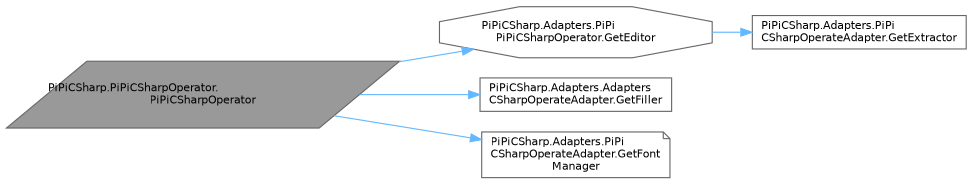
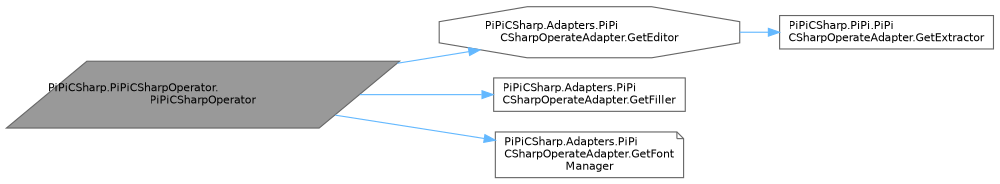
  digraph {
    rankdir=LR
    node [color=grey40 fillcolor=white fontname=Helvetica fontsize=10 shape=box style=filled]
    edge [color=steelblue1 fontname=Helvetica fontsize=10 labelfontname=Helvetica labelfontsize=10 style=solid]
    n1 [color=gray40 fillcolor=grey60 fontcolor=black height=0.2 label="PiPiCSharp.PiPiCSharpOperator.\lPiPiCSharpOperator" shape=parallelogram width=0.4]
-   n2 [height=0.2 label="PiPiCSharp.Adapters.PiPi\lPiPiCSharpOperator.GetEditor" shape=octagon width=0.4]
-   n3 [height=0.2 label="PiPiCSharp.Adapters.Adapters\lCSharpOperateAdapter.GetFiller" width=0.4]
+   n2 [height=0.2 label="PiPiCSharp.Adapters.PiPi\lCSharpOperateAdapter.GetEditor" shape=octagon width=0.4]
+   n3 [height=0.2 label="PiPiCSharp.Adapters.PiPi\lCSharpOperateAdapter.GetFiller" width=0.4]
    n4 [height=0.2 label="PiPiCSharp.Adapters.PiPi\lCSharpOperateAdapter.GetFont\lManager" shape=note width=0.4]
-   n5 [height=0.2 label="PiPiCSharp.Adapters.PiPi\lCSharpOperateAdapter.GetExtractor" width=0.4]
+   n5 [height=0.2 label="PiPiCSharp.PiPi.PiPi\lCSharpOperateAdapter.GetExtractor" width=0.4]
    n1 -> n2
    n1 -> n3
    n1 -> n4
    n2 -> n5
  }
